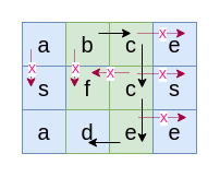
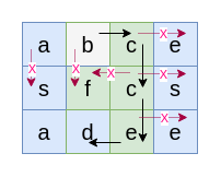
  <mxCell id="0" />
  <mxCell id="1" parent="0" />
  <mxCell id="2" value="a" style="whiteSpace=wrap;html=1;aspect=fixed;fillColor=#dae8fc;strokeColor=#6c8ebf;fontSize=20;" vertex="1" parent="1"><mxGeometry x="20" y="20" width="40" height="40" as="geometry" /></mxCell>
- <mxCell id="3" value="b" style="whiteSpace=wrap;html=1;aspect=fixed;fillColor=#d5e8d4;strokeColor=#82b366;fontSize=20;" vertex="1" parent="1"><mxGeometry x="60" y="20" width="40" height="40" as="geometry" /></mxCell>
+ <mxCell id="3" value="b" style="whiteSpace=wrap;html=1;aspect=fixed;fillColor=#f5f5f5;strokeColor=#82b366;fontSize=20;" vertex="1" parent="1"><mxGeometry x="60" y="20" width="40" height="40" as="geometry" /></mxCell>
  <mxCell id="4" value="c" style="whiteSpace=wrap;html=1;aspect=fixed;fillColor=#d5e8d4;strokeColor=#82b366;fontSize=20;" vertex="1" parent="1"><mxGeometry x="100" y="20" width="40" height="40" as="geometry" /></mxCell>
  <mxCell id="5" value="e" style="whiteSpace=wrap;html=1;aspect=fixed;fillColor=#dae8fc;strokeColor=#6c8ebf;fontSize=20;" vertex="1" parent="1"><mxGeometry x="140" y="20" width="40" height="40" as="geometry" /></mxCell>
  <mxCell id="6" value="s" style="whiteSpace=wrap;html=1;aspect=fixed;fillColor=#dae8fc;strokeColor=#6c8ebf;fontSize=20;" vertex="1" parent="1"><mxGeometry x="20" y="60" width="40" height="40" as="geometry" /></mxCell>
  <mxCell id="7" value="f" style="whiteSpace=wrap;html=1;aspect=fixed;fillColor=#d5e8d4;strokeColor=#6c8ebf;fontSize=20;" vertex="1" parent="1"><mxGeometry x="60" y="60" width="40" height="40" as="geometry" /></mxCell>
  <mxCell id="8" value="c" style="whiteSpace=wrap;html=1;aspect=fixed;fillColor=#d5e8d4;strokeColor=#82b366;fontSize=20;" vertex="1" parent="1"><mxGeometry x="100" y="60" width="40" height="40" as="geometry" /></mxCell>
  <mxCell id="9" value="s" style="whiteSpace=wrap;html=1;aspect=fixed;fillColor=#dae8fc;strokeColor=#6c8ebf;fontSize=20;" vertex="1" parent="1"><mxGeometry x="140" y="60" width="40" height="40" as="geometry" /></mxCell>
  <mxCell id="10" value="a" style="whiteSpace=wrap;html=1;aspect=fixed;fillColor=#dae8fc;strokeColor=#6c8ebf;fontSize=20;" vertex="1" parent="1"><mxGeometry x="20" y="100" width="40" height="40" as="geometry" /></mxCell>
  <mxCell id="11" value="d" style="whiteSpace=wrap;html=1;aspect=fixed;fillColor=#dae8fc;strokeColor=#82b366;fontSize=20;" vertex="1" parent="1"><mxGeometry x="60" y="100" width="40" height="40" as="geometry" /></mxCell>
  <mxCell id="12" value="e" style="whiteSpace=wrap;html=1;aspect=fixed;fillColor=#d5e8d4;strokeColor=#82b366;fontSize=20;" vertex="1" parent="1"><mxGeometry x="100" y="100" width="40" height="40" as="geometry" /></mxCell>
  <mxCell id="13" value="e" style="whiteSpace=wrap;html=1;aspect=fixed;fillColor=#dae8fc;strokeColor=#6c8ebf;fontSize=20;" vertex="1" parent="1"><mxGeometry x="140" y="100" width="40" height="40" as="geometry" /></mxCell>
  <mxCell id="14" value="" style="endArrow=classic;html=1;fontSize=20;" edge="1" parent="1"><mxGeometry width="50" height="50" relative="1" as="geometry"><mxPoint x="90" y="30" as="sourcePoint" /><mxPoint x="120" y="30" as="targetPoint" /></mxGeometry></mxCell>
  <mxCell id="15" value="" style="endArrow=classic;html=1;fontSize=20;" edge="1" parent="1"><mxGeometry width="50" height="50" relative="1" as="geometry"><mxPoint x="110" y="130" as="sourcePoint" /><mxPoint x="80" y="130" as="targetPoint" /></mxGeometry></mxCell>
  <mxCell id="16" value="" style="endArrow=classic;html=1;fontSize=20;" edge="1" parent="1"><mxGeometry width="50" height="50" relative="1" as="geometry"><mxPoint x="130" y="40" as="sourcePoint" /><mxPoint x="130" y="80" as="targetPoint" /></mxGeometry></mxCell>
  <mxCell id="17" value="" style="endArrow=classic;html=1;fontSize=20;" edge="1" parent="1"><mxGeometry width="50" height="50" relative="1" as="geometry"><mxPoint x="130" y="90" as="sourcePoint" /><mxPoint x="130" y="130" as="targetPoint" /></mxGeometry></mxCell>
  <mxCell id="18" value="" style="endArrow=classic;html=1;fontSize=20;dashed=1;dashPattern=1 1;fillColor=#d80073;strokeColor=#A50040;" edge="1" parent="1"><mxGeometry relative="1" as="geometry"><mxPoint x="126" y="30" as="sourcePoint" /><mxPoint x="170" y="30" as="targetPoint" /></mxGeometry></mxCell>
  <mxCell id="19" value="&lt;font color=&quot;#ff0080&quot;&gt;X&lt;/font&gt;" style="edgeLabel;resizable=0;html=1;align=center;verticalAlign=middle;" connectable="0" vertex="1" parent="18"><mxGeometry relative="1" as="geometry" /></mxCell>
  <mxCell id="20" value="" style="endArrow=classic;html=1;fontSize=20;dashed=1;dashPattern=1 1;fillColor=#d80073;strokeColor=#A50040;" edge="1" parent="1"><mxGeometry relative="1" as="geometry"><mxPoint x="28" y="45" as="sourcePoint" /><mxPoint x="28" y="79.4" as="targetPoint" /></mxGeometry></mxCell>
  <mxCell id="21" value="&lt;font color=&quot;#ff0080&quot;&gt;X&lt;/font&gt;" style="edgeLabel;resizable=0;html=1;align=center;verticalAlign=middle;" connectable="0" vertex="1" parent="20"><mxGeometry relative="1" as="geometry" /></mxCell>
  <mxCell id="22" value="" style="endArrow=classic;html=1;fontSize=20;dashed=1;dashPattern=1 1;fillColor=#d80073;strokeColor=#A50040;" edge="1" parent="1"><mxGeometry relative="1" as="geometry"><mxPoint x="118" y="66" as="sourcePoint" /><mxPoint x="83" y="66" as="targetPoint" /></mxGeometry></mxCell>
  <mxCell id="23" value="&lt;font color=&quot;#ff0080&quot;&gt;X&lt;/font&gt;" style="edgeLabel;resizable=0;html=1;align=center;verticalAlign=middle;" connectable="0" vertex="1" parent="22"><mxGeometry relative="1" as="geometry" /></mxCell>
  <mxCell id="24" value="" style="endArrow=classic;html=1;fontSize=20;dashed=1;dashPattern=1 1;fillColor=#d80073;strokeColor=#A50040;" edge="1" parent="1"><mxGeometry relative="1" as="geometry"><mxPoint x="68" y="45" as="sourcePoint" /><mxPoint x="68" y="79.4" as="targetPoint" /></mxGeometry></mxCell>
  <mxCell id="25" value="&lt;font color=&quot;#ff0080&quot;&gt;X&lt;/font&gt;" style="edgeLabel;resizable=0;html=1;align=center;verticalAlign=middle;" connectable="0" vertex="1" parent="24"><mxGeometry relative="1" as="geometry" /></mxCell>
  <mxCell id="26" value="" style="endArrow=classic;html=1;fontSize=20;dashed=1;dashPattern=1 1;fillColor=#d80073;strokeColor=#A50040;" edge="1" parent="1"><mxGeometry relative="1" as="geometry"><mxPoint x="126" y="67" as="sourcePoint" /><mxPoint x="170" y="67" as="targetPoint" /></mxGeometry></mxCell>
  <mxCell id="27" value="&lt;font color=&quot;#ff0080&quot;&gt;X&lt;/font&gt;" style="edgeLabel;resizable=0;html=1;align=center;verticalAlign=middle;" connectable="0" vertex="1" parent="26"><mxGeometry relative="1" as="geometry" /></mxCell>
  <mxCell id="28" value="" style="endArrow=classic;html=1;fontSize=20;dashed=1;dashPattern=1 1;fillColor=#d80073;strokeColor=#A50040;" edge="1" parent="1"><mxGeometry relative="1" as="geometry"><mxPoint x="127" y="107" as="sourcePoint" /><mxPoint x="171" y="107" as="targetPoint" /></mxGeometry></mxCell>
  <mxCell id="29" value="&lt;font color=&quot;#ff0080&quot;&gt;X&lt;/font&gt;" style="edgeLabel;resizable=0;html=1;align=center;verticalAlign=middle;" connectable="0" vertex="1" parent="28"><mxGeometry relative="1" as="geometry" /></mxCell>
